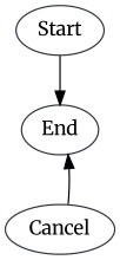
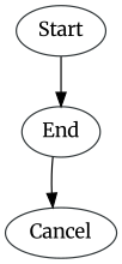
  digraph {
    fontname=Merriweather
    node [color="#2e3436" fontname=Merriweather]
    edge [fontname=Merriweather]
    n1 [label=Start]
    n2 [label=End]
    n3 [label=Cancel]
    n1 -> n2
-   n3 -> n2
+   n2 -> n3
  }
